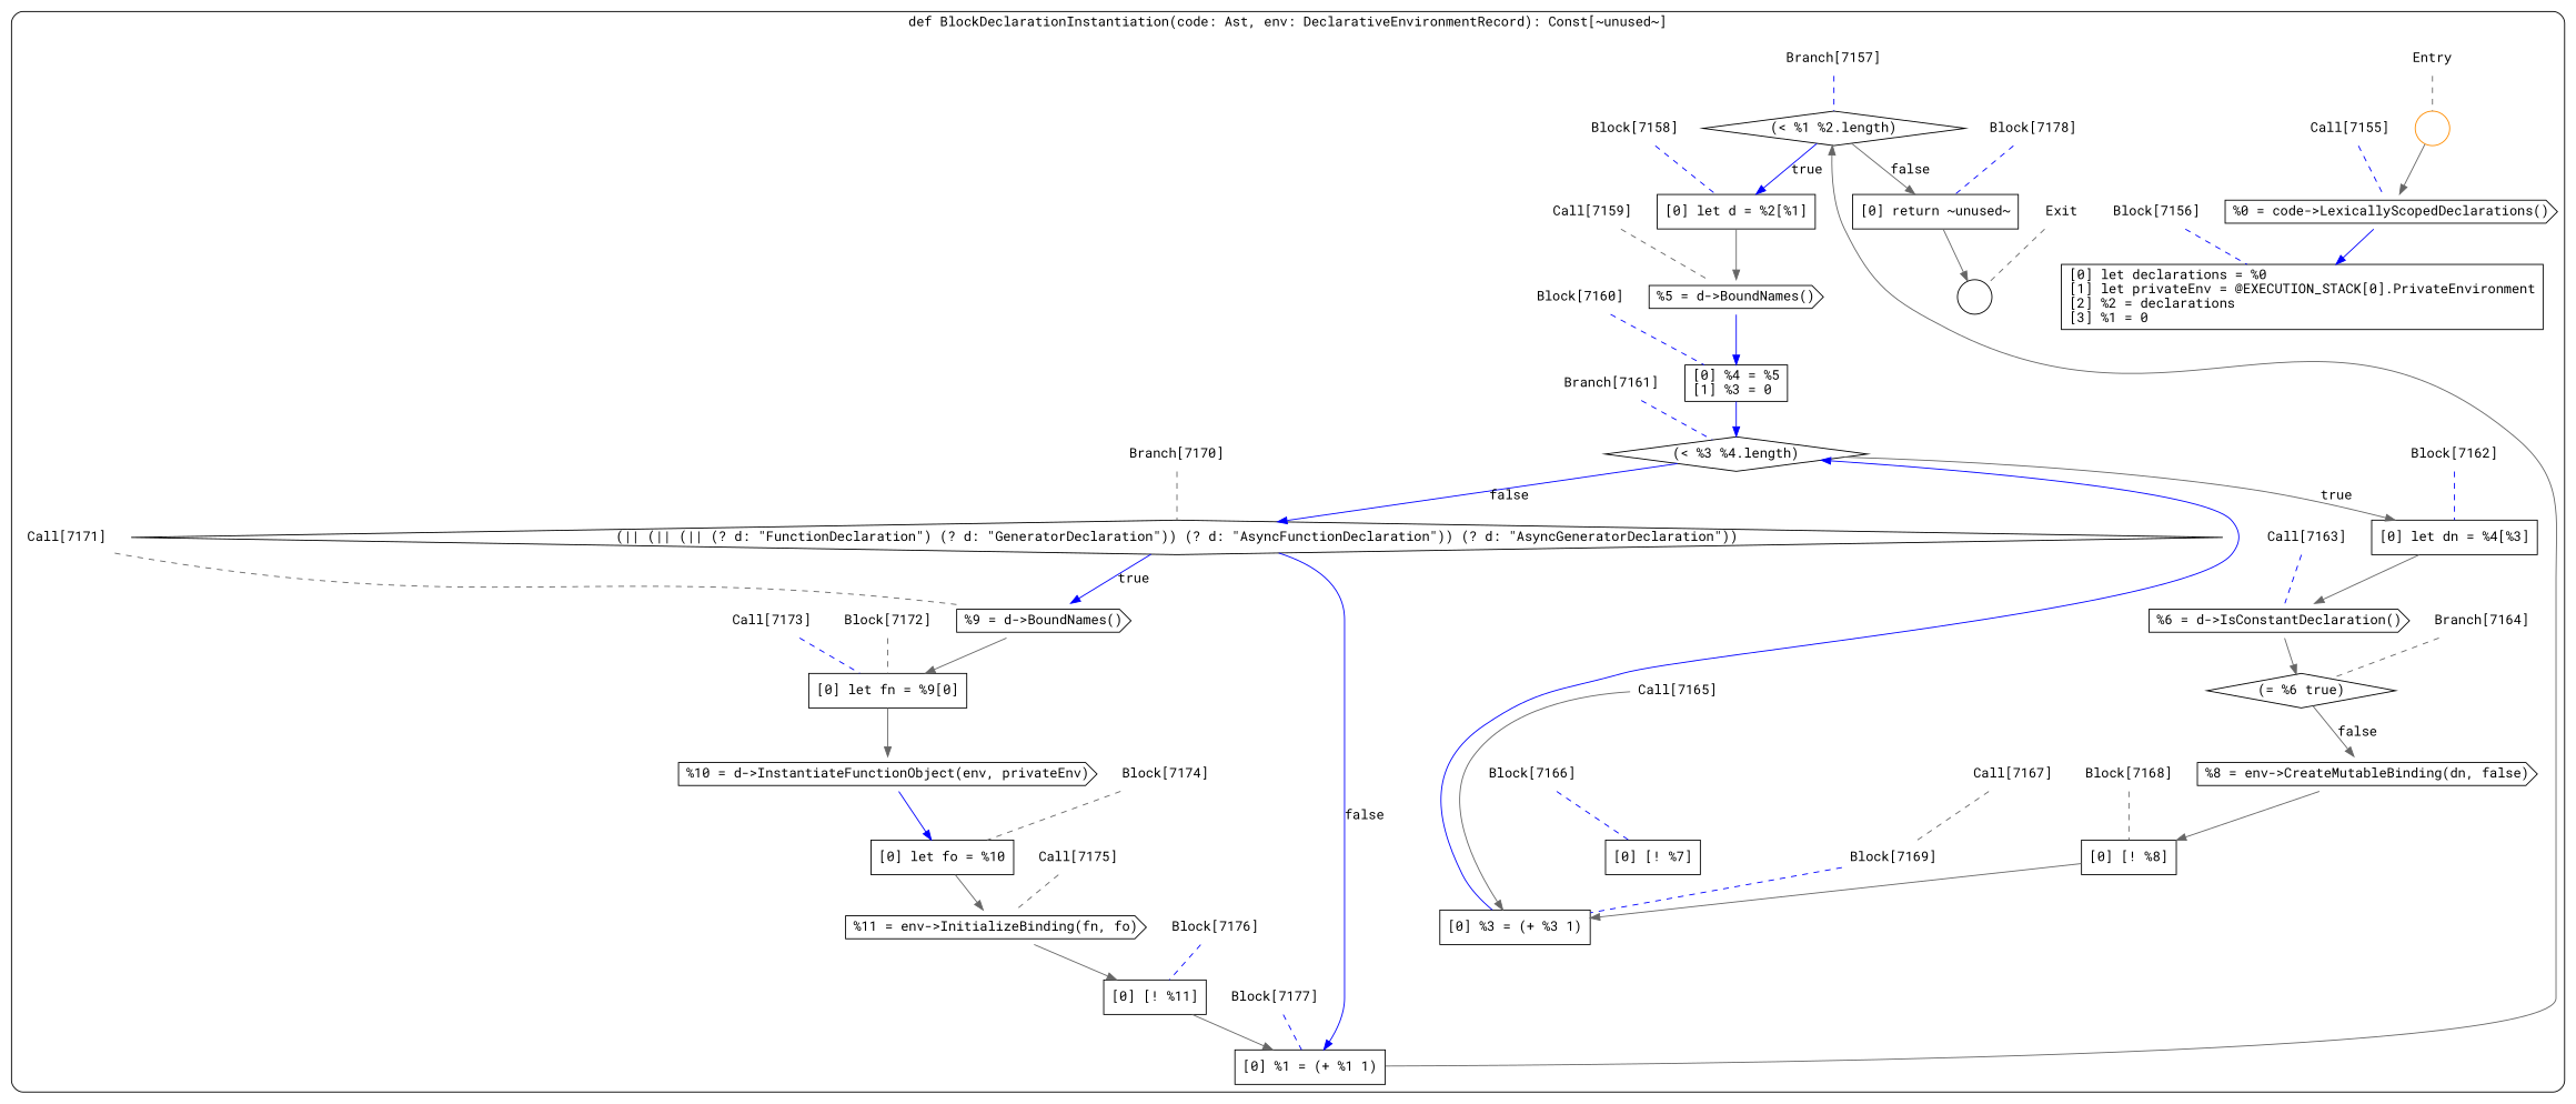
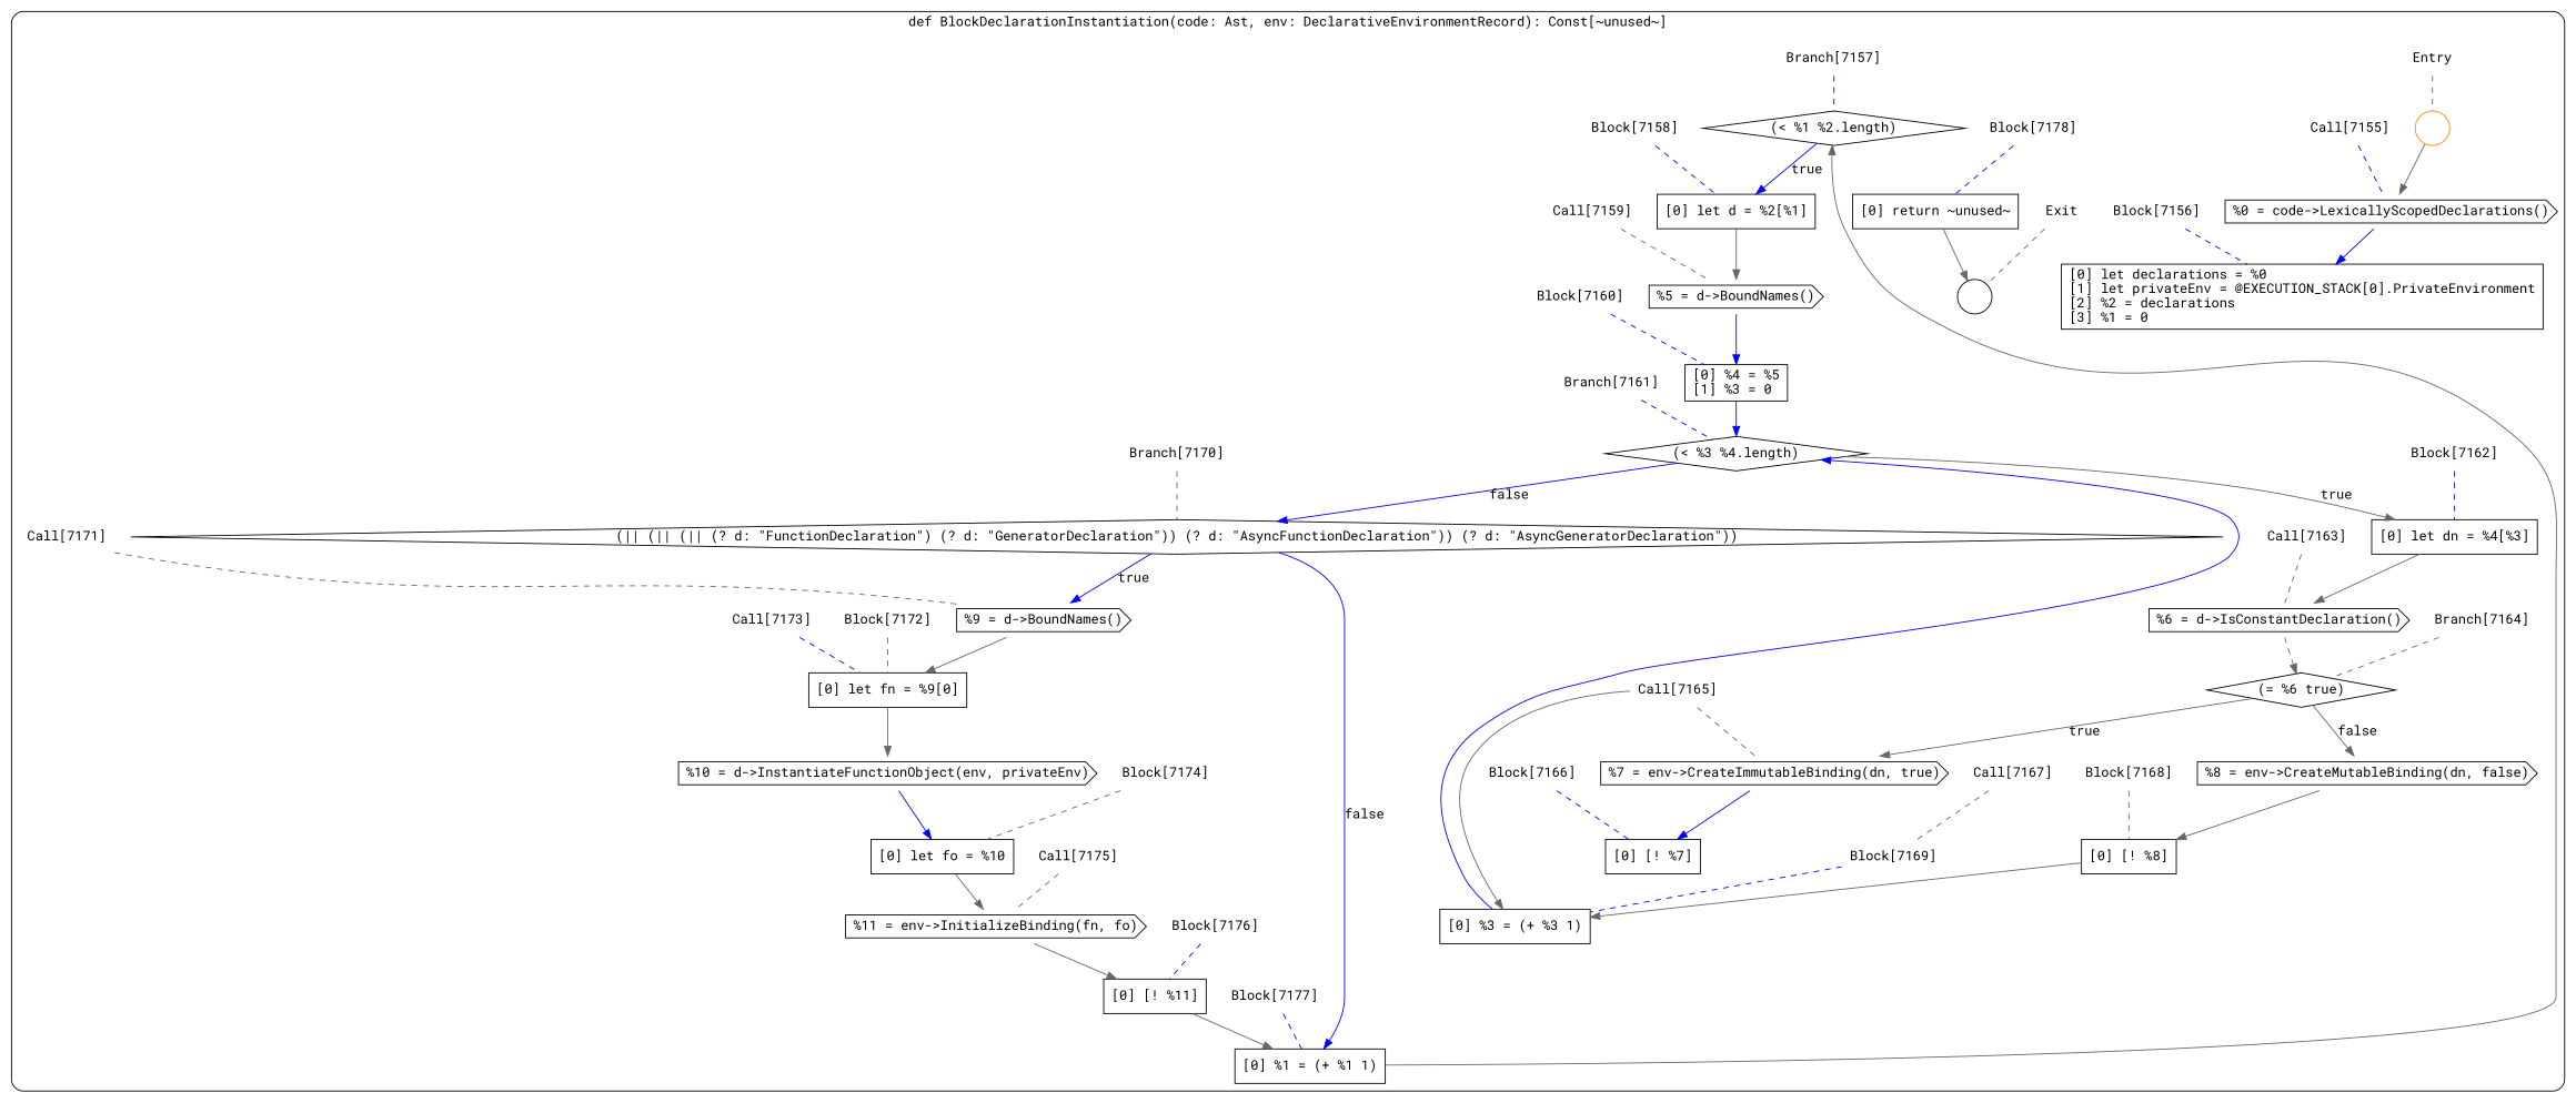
  digraph {
    fontname="Roboto Mono"
    node [fontname="Roboto Mono" shape=none]
    edge [color=gray40 fontname="Roboto Mono"]
    n1 [label=<<font color="black">Entry</font>>]
    n2 [color=darkorange fillcolor=white label=" " shape=circle style=filled]
    n3 [color=black fillcolor=white label=<<font color="black">%0 = code-&gt;LexicallyScopedDeclarations()</font>> shape=cds style=filled]
    n4 [color=black fillcolor=white label=<<font color="black">[0] let declarations = %0<BR ALIGN="LEFT"/>[1] let privateEnv = @EXECUTION_STACK[0].PrivateEnvironment<BR ALIGN="LEFT"/>[2] %2 = declarations<BR ALIGN="LEFT"/>[3] %1 = 0<BR ALIGN="LEFT"/></font>> shape=box style=filled]
    n5 [label=<<font color="black">Exit</font>>]
    n6 [color=black fillcolor=white label=" " shape=circle style=filled]
    n7 [label=<<font color="black">Call[7155]</font>>]
    n8 [color=black fillcolor=white label=<<font color="black">(&lt; %1 %2.length)</font>> shape=diamond style=filled]
    n9 [label=<<font color="black">Block[7156]</font>>]
    n10 [color=black fillcolor=white label=<<font color="black">[0] let d = %2[%1]<BR ALIGN="LEFT"/></font>> shape=box style=filled]
    n11 [color=black fillcolor=white label=<<font color="black">[0] return ~unused~<BR ALIGN="LEFT"/></font>> shape=box style=filled]
    n12 [label=<<font color="black">Branch[7157]</font>>]
    n13 [color=black fillcolor=white label=<<font color="black">%5 = d-&gt;BoundNames()</font>> shape=cds style=filled]
    n14 [label=<<font color="black">Block[7158]</font>>]
    n15 [color=black fillcolor=white label=<<font color="black">[0] %4 = %5<BR ALIGN="LEFT"/>[1] %3 = 0<BR ALIGN="LEFT"/></font>> shape=box style=filled]
    n16 [label=<<font color="black">Block[7178]</font>>]
    n17 [label=<<font color="black">Call[7159]</font>>]
    n18 [color=black fillcolor=white label=<<font color="black">(&lt; %3 %4.length)</font>> shape=diamond style=filled]
    n19 [label=<<font color="black">Block[7160]</font>>]
    n20 [color=black fillcolor=white label=<<font color="black">[0] let dn = %4[%3]<BR ALIGN="LEFT"/></font>> shape=box style=filled]
    n21 [color=black fillcolor=white label=<<font color="black">(|| (|| (|| (? d: &quot;FunctionDeclaration&quot;) (? d: &quot;GeneratorDeclaration&quot;)) (? d: &quot;AsyncFunctionDeclaration&quot;)) (? d: &quot;AsyncGeneratorDeclaration&quot;))</font>> shape=diamond style=filled]
    n22 [label=<<font color="black">Branch[7161]</font>>]
    n23 [color=black fillcolor=white label=<<font color="black">%6 = d-&gt;IsConstantDeclaration()</font>> shape=cds style=filled]
    n24 [color=black fillcolor=white label=<<font color="black">%9 = d-&gt;BoundNames()</font>> shape=cds style=filled]
    n25 [color=black fillcolor=white label=<<font color="black">[0] %1 = (+ %1 1)<BR ALIGN="LEFT"/></font>> shape=box style=filled]
    n26 [label=<<font color="black">Block[7162]</font>>]
    n27 [color=black fillcolor=white label=<<font color="black">(= %6 true)</font>> shape=diamond style=filled]
    n28 [label=<<font color="black">Branch[7170]</font>>]
    n29 [color=black fillcolor=white label=<<font color="black">[0] let fn = %9[0]<BR ALIGN="LEFT"/></font>> shape=box style=filled]
    n30 [label=<<font color="black">Call[7163]</font>>]
+   n31 [color=black fillcolor=white label=<<font color="black">%7 = env-&gt;CreateImmutableBinding(dn, true)</font>> shape=cds style=filled]
    n32 [color=black fillcolor=white label=<<font color="black">%8 = env-&gt;CreateMutableBinding(dn, false)</font>> shape=cds style=filled]
    n33 [label=<<font color="black">Call[7171]</font>>]
    n34 [color=black fillcolor=white label=<<font color="black">%10 = d-&gt;InstantiateFunctionObject(env, privateEnv)</font>> shape=cds style=filled]
    n35 [label=<<font color="black">Block[7177]</font>>]
    n36 [label=<<font color="black">Branch[7164]</font>>]
    n37 [color=black fillcolor=white label=<<font color="black">[0] [! %7]<BR ALIGN="LEFT"/></font>> shape=box style=filled]
    n38 [color=black fillcolor=white label=<<font color="black">[0] [! %8]<BR ALIGN="LEFT"/></font>> shape=box style=filled]
    n39 [label=<<font color="black">Block[7172]</font>>]
    n40 [color=black fillcolor=white label=<<font color="black">[0] let fo = %10<BR ALIGN="LEFT"/></font>> shape=box style=filled]
    n41 [label=<<font color="black">Call[7165]</font>>]
    n42 [color=black fillcolor=white label=<<font color="black">[0] %3 = (+ %3 1)<BR ALIGN="LEFT"/></font>> shape=box style=filled]
    n43 [label=<<font color="black">Call[7167]</font>>]
    n44 [label=<<font color="black">Call[7173]</font>>]
    n45 [color=black fillcolor=white label=<<font color="black">%11 = env-&gt;InitializeBinding(fn, fo)</font>> shape=cds style=filled]
    n46 [label=<<font color="black">Block[7166]</font>>]
    n47 [label=<<font color="black">Block[7168]</font>>]
    n48 [label=<<font color="black">Block[7174]</font>>]
    n49 [color=black fillcolor=white label=<<font color="black">[0] [! %11]<BR ALIGN="LEFT"/></font>> shape=box style=filled]
    n50 [label=<<font color="black">Block[7169]</font>>]
    n51 [label=<<font color="black">Call[7175]</font>>]
    n52 [label=<<font color="black">Block[7176]</font>>]
    subgraph cluster_1 {
      label="def BlockDeclarationInstantiation(code: Ast, env: DeclarativeEnvironmentRecord): Const[~unused~]"
      style=rounded
      n1
      n2
      n3
      n4
      n5
      n6
      n7
      n8
      n9
      n10
      n11
      n12
      n13
      n14
      n15
      n16
      n17
      n18
      n19
      n20
      n21
      n22
      n23
      n24
      n25
      n26
      n27
      n28
      n29
      n30
+     n31
      n32
      n33
      n34
      n35
      n36
      n37
      n38
      n39
      n40
      n41
      n42
      n43
      n44
      n45
      n46
      n47
      n48
      n49
      n50
      n51
      n52
    }
    n1 -> n2 [arrowhead=none style=dashed]
    n2 -> n3
    n3 -> n4 [color=blue]
    n5 -> n6 [arrowhead=none style=dashed]
    n7 -> n3 [arrowhead=none color=blue style=dashed]
    n8 -> n10 [color=blue label=<<font color="black">true</font>>]
-   n8 -> n11 [label=<<font color="black">false</font>>]
    n9 -> n4 [arrowhead=none color=blue style=dashed]
    n10 -> n13
    n11 -> n6
    n12 -> n8 [arrowhead=none color=blue style=dashed]
    n13 -> n15 [color=blue]
    n14 -> n10 [arrowhead=none color=blue style=dashed]
    n15 -> n18 [color=blue]
    n16 -> n11 [arrowhead=none color=blue style=dashed]
    n17 -> n13 [arrowhead=none style=dashed]
    n18 -> n20 [label=<<font color="black">true</font>>]
    n18 -> n21 [color=blue label=<<font color="black">false</font>>]
    n19 -> n15 [arrowhead=none color=blue style=dashed]
    n20 -> n23
    n21 -> n24 [color=blue label=<<font color="black">true</font>>]
    n21 -> n25 [color=blue label=<<font color="black">false</font>>]
    n22 -> n18 [arrowhead=none color=blue style=dashed]
-   n23 -> n27
+   n23 -> n27 [style=dashed]
    n24 -> n29
    n25 -> n8
    n26 -> n20 [arrowhead=none color=blue style=dashed]
+   n27 -> n31 [label=<<font color="black">true</font>>]
    n27 -> n32 [label=<<font color="black">false</font>>]
    n28 -> n21 [arrowhead=none style=dashed]
    n29 -> n34
-   n30 -> n23 [arrowhead=none color=blue style=dashed]
+   n30 -> n23 [arrowhead=none style=dashed]
+   n31 -> n37 [color=blue]
    n32 -> n38
    n33 -> n24 [arrowhead=none style=dashed]
    n34 -> n40 [color=blue]
    n35 -> n25 [arrowhead=none color=blue style=dashed]
    n36 -> n27 [arrowhead=none style=dashed]
    n38 -> n42
    n39 -> n29 [arrowhead=none style=dashed]
    n40 -> n45
+   n41 -> n31 [arrowhead=none style=dashed]
    n41 -> n42
    n42 -> n18 [color=blue]
    n43 -> n50 [arrowhead=none style=dashed]
    n44 -> n29 [arrowhead=none color=blue style=dashed]
    n45 -> n49
    n46 -> n37 [arrowhead=none color=blue style=dashed]
    n47 -> n38 [arrowhead=none style=dashed]
    n48 -> n40 [arrowhead=none style=dashed]
    n49 -> n25
    n50 -> n42 [arrowhead=none color=blue style=dashed]
    n51 -> n45 [arrowhead=none style=dashed]
    n52 -> n49 [arrowhead=none color=blue style=dashed]
  }
